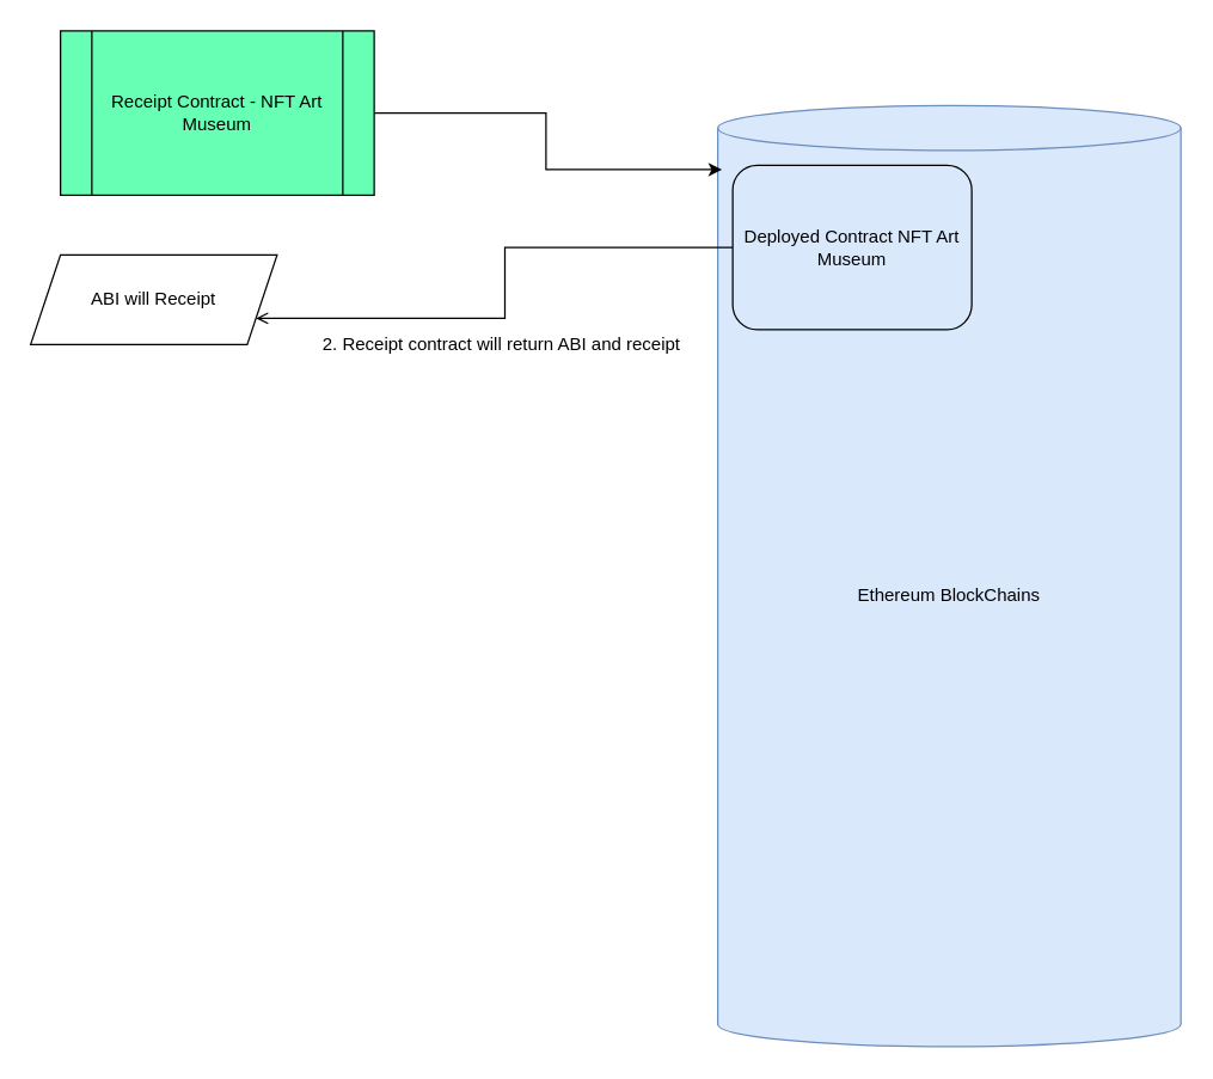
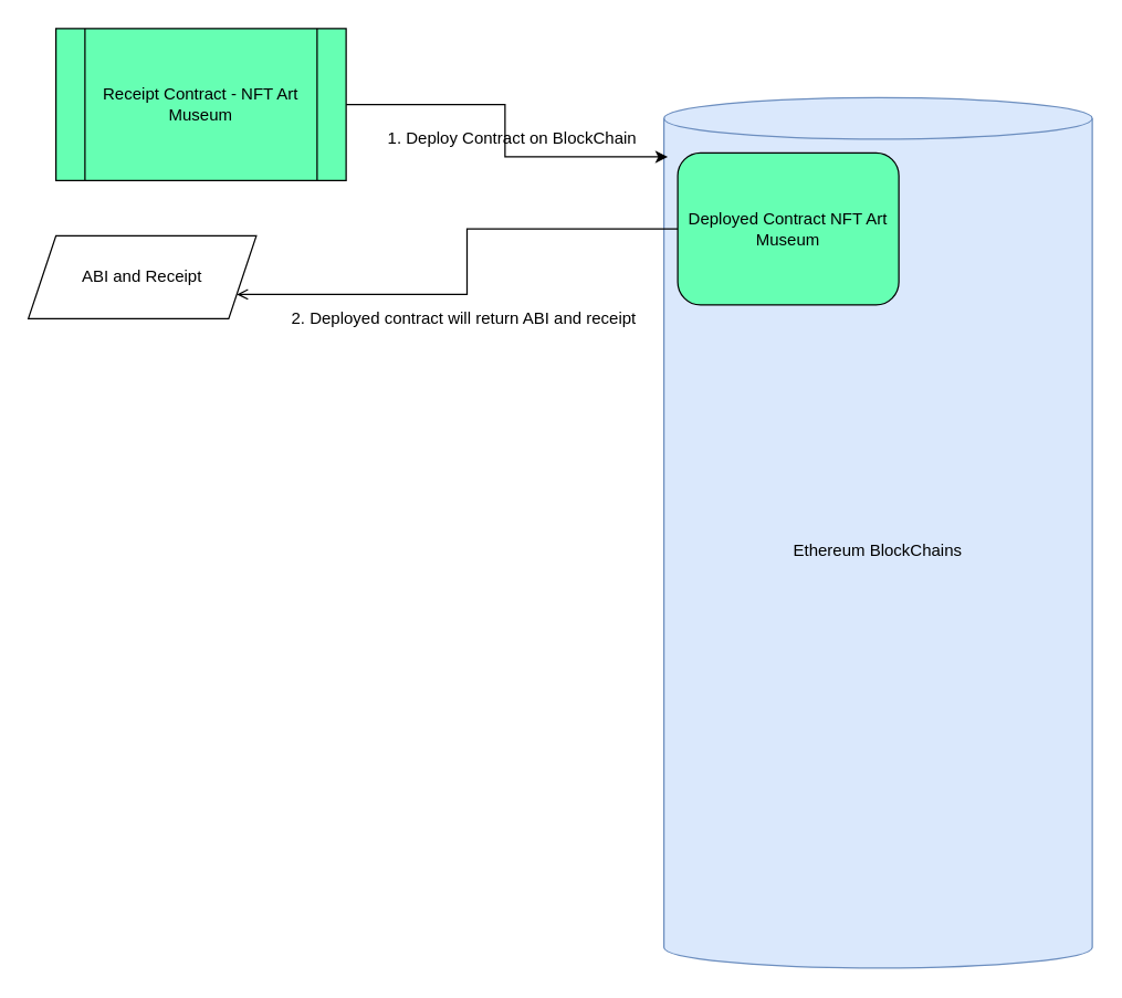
  <mxCell id="0" />
  <mxCell id="1" parent="0" />
  <mxCell id="2" value="Ethereum BlockChains" style="shape=cylinder3;whiteSpace=wrap;html=1;boundedLbl=1;backgroundOutline=1;size=15;fillColor=#dae8fc;strokeColor=#6c8ebf;" parent="1" vertex="1"><mxGeometry x="480" y="70" width="310" height="630" as="geometry" /></mxCell>
  <mxCell id="3" style="edgeStyle=orthogonalEdgeStyle;rounded=0;orthogonalLoop=1;jettySize=auto;html=1;entryX=1;entryY=0.75;entryDx=0;entryDy=0;endArrow=open;" edge="1" parent="1" source="4" target="8"><mxGeometry relative="1" as="geometry" /></mxCell>
- <mxCell id="4" value="Deployed Contract NFT Art Museum" style="rounded=1;whiteSpace=wrap;html=1;fillColor=#dae8fc;" parent="1" vertex="1"><mxGeometry x="490" y="110" width="160" height="110" as="geometry" /></mxCell>
+ <mxCell id="4" value="Deployed Contract NFT Art Museum" style="rounded=1;whiteSpace=wrap;html=1;fillColor=#66FFB3;" parent="1" vertex="1"><mxGeometry x="490" y="110" width="160" height="110" as="geometry" /></mxCell>
  <mxCell id="5" style="edgeStyle=orthogonalEdgeStyle;rounded=0;orthogonalLoop=1;jettySize=auto;html=1;entryX=0.009;entryY=0.068;entryDx=0;entryDy=0;entryPerimeter=0;" parent="1" source="6" target="2" edge="1"><mxGeometry relative="1" as="geometry" /></mxCell>
  <mxCell id="6" value="Receipt Contract - NFT Art Museum" style="shape=process;whiteSpace=wrap;html=1;backgroundOutline=1;fillColor=#66FFB3;" parent="1" vertex="1"><mxGeometry x="40" y="20" width="210" height="110" as="geometry" /></mxCell>
- <mxCell id="8" value="ABI will Receipt" style="shape=parallelogram;perimeter=parallelogramPerimeter;whiteSpace=wrap;html=1;fixedSize=1;" vertex="1" parent="1"><mxGeometry x="20" y="170" width="165" height="60" as="geometry" /></mxCell>
- <mxCell id="9" value="2. Receipt contract will return ABI and receipt" style="text;html=1;align=center;verticalAlign=middle;resizable=0;points=[];autosize=1;strokeColor=none;fillColor=none;" vertex="1" parent="1"><mxGeometry x="200" y="220" width="270" height="20" as="geometry" /></mxCell>
+ <mxCell id="7" value="1. Deploy Contract on BlockChain" style="text;html=1;align=center;verticalAlign=middle;resizable=0;points=[];autosize=1;strokeColor=none;fillColor=none;" parent="1" vertex="1"><mxGeometry x="270" y="90" width="200" height="20" as="geometry" /></mxCell>
+ <mxCell id="8" value="ABI and Receipt" style="shape=parallelogram;perimeter=parallelogramPerimeter;whiteSpace=wrap;html=1;fixedSize=1;" vertex="1" parent="1"><mxGeometry x="20" y="170" width="165" height="60" as="geometry" /></mxCell>
+ <mxCell id="9" value="2. Deployed contract will return ABI and receipt" style="text;html=1;align=center;verticalAlign=middle;resizable=0;points=[];autosize=1;strokeColor=none;fillColor=none;" vertex="1" parent="1"><mxGeometry x="200" y="220" width="270" height="20" as="geometry" /></mxCell>
